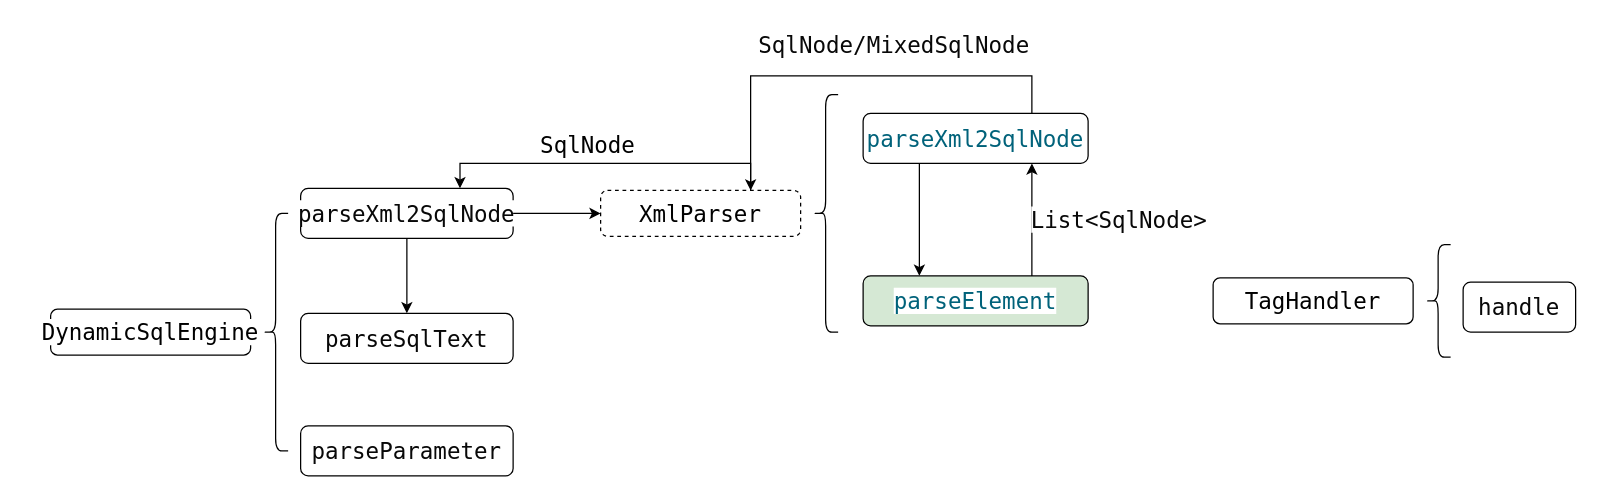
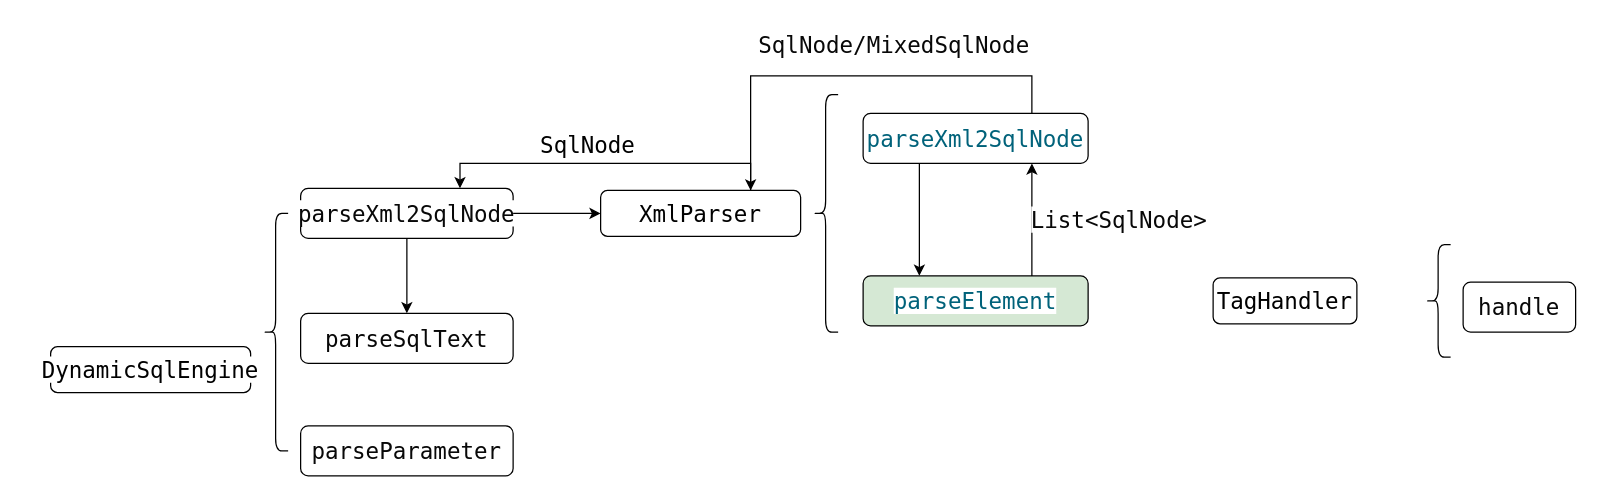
  <mxCell id="0" />
  <mxCell id="1" parent="0" />
  <mxCell id="2" value="" style="group" vertex="1" connectable="0" parent="1"><mxGeometry x="20" y="170" width="210" height="190" as="geometry" /></mxCell>
- <mxCell id="3" value="&lt;pre style=&quot;background-color:#ffffff;color:#080808;font-family:'JetBrains Mono',monospace;font-size:13.5pt;&quot;&gt;&lt;pre style=&quot;font-family: &amp;quot;JetBrains Mono&amp;quot;, monospace; font-size: 13.5pt;&quot;&gt;&lt;span style=&quot;color:#000000;&quot;&gt;DynamicSqlEngine&lt;/span&gt;&lt;/pre&gt;&lt;/pre&gt;" style="rounded=1;whiteSpace=wrap;html=1;fontSize=12;glass=0;strokeWidth=1;shadow=0;" vertex="1" parent="2"><mxGeometry x="20" y="76.67" width="160" height="36.67" as="geometry" /></mxCell>
+ <mxCell id="3" value="&lt;pre style=&quot;background-color:#ffffff;color:#080808;font-family:'JetBrains Mono',monospace;font-size:13.5pt;&quot;&gt;&lt;pre style=&quot;font-family: &amp;quot;JetBrains Mono&amp;quot;, monospace; font-size: 13.5pt;&quot;&gt;&lt;span style=&quot;color:#000000;&quot;&gt;DynamicSqlEngine&lt;/span&gt;&lt;/pre&gt;&lt;/pre&gt;" style="rounded=1;whiteSpace=wrap;html=1;fontSize=12;glass=0;strokeWidth=1;shadow=0;" vertex="1" parent="2"><mxGeometry x="20" y="106.67" width="160" height="36.67" as="geometry" /></mxCell>
  <mxCell id="4" value="" style="shape=curlyBracket;whiteSpace=wrap;html=1;rounded=1;" vertex="1" parent="2"><mxGeometry x="190" width="20" height="190" as="geometry" /></mxCell>
  <mxCell id="5" value="" style="group" vertex="1" connectable="0" parent="1"><mxGeometry x="240" y="20" width="1030" height="360" as="geometry" /></mxCell>
  <mxCell id="6" value="&lt;pre style=&quot;background-color:#ffffff;color:#080808;font-family:'JetBrains Mono',monospace;font-size:13.5pt;&quot;&gt;parseXml2SqlNode&lt;/pre&gt;" style="rounded=1;whiteSpace=wrap;html=1;" vertex="1" parent="5"><mxGeometry y="130" width="170" height="40" as="geometry" /></mxCell>
  <mxCell id="7" value="" style="group" vertex="1" connectable="0" parent="5"><mxGeometry x="220" y="55" width="210" height="190" as="geometry" /></mxCell>
- <mxCell id="8" value="&lt;pre style=&quot;background-color:#ffffff;color:#080808;font-family:'JetBrains Mono',monospace;font-size:13.5pt;&quot;&gt;&lt;pre style=&quot;font-family: &amp;quot;JetBrains Mono&amp;quot;, monospace; font-size: 13.5pt;&quot;&gt;&lt;span style=&quot;color:#000000;&quot;&gt;XmlParser&lt;/span&gt;&lt;/pre&gt;&lt;/pre&gt;" style="rounded=1;whiteSpace=wrap;html=1;fontSize=12;glass=0;strokeWidth=1;shadow=0;dashed=1;" vertex="1" parent="7"><mxGeometry x="20" y="76.67" width="160" height="36.67" as="geometry" /></mxCell>
+ <mxCell id="8" value="&lt;pre style=&quot;background-color:#ffffff;color:#080808;font-family:'JetBrains Mono',monospace;font-size:13.5pt;&quot;&gt;&lt;pre style=&quot;font-family: &amp;quot;JetBrains Mono&amp;quot;, monospace; font-size: 13.5pt;&quot;&gt;&lt;span style=&quot;color:#000000;&quot;&gt;XmlParser&lt;/span&gt;&lt;/pre&gt;&lt;/pre&gt;" style="rounded=1;whiteSpace=wrap;html=1;fontSize=12;glass=0;strokeWidth=1;shadow=0;" vertex="1" parent="7"><mxGeometry x="20" y="76.67" width="160" height="36.67" as="geometry" /></mxCell>
  <mxCell id="9" value="" style="shape=curlyBracket;whiteSpace=wrap;html=1;rounded=1;" vertex="1" parent="7"><mxGeometry x="190" width="20" height="190" as="geometry" /></mxCell>
  <mxCell id="10" value="&lt;pre style=&quot;background-color: rgb(255, 255, 255); color: rgb(8, 8, 8); font-family: &amp;quot;JetBrains Mono&amp;quot;, monospace; font-size: 13.5pt;&quot;&gt;&lt;span style=&quot;color: rgb(0, 0, 0);&quot;&gt;SqlNode&lt;/span&gt;&lt;/pre&gt;" style="text;html=1;strokeColor=none;fillColor=none;align=center;verticalAlign=middle;whiteSpace=wrap;rounded=0;" vertex="1" parent="7"><mxGeometry x="-20" y="25" width="60" height="30" as="geometry" /></mxCell>
  <mxCell id="11" style="edgeStyle=orthogonalEdgeStyle;rounded=0;orthogonalLoop=1;jettySize=auto;html=1;exitX=1;exitY=0.5;exitDx=0;exitDy=0;entryX=0;entryY=0.5;entryDx=0;entryDy=0;" edge="1" parent="5" source="6" target="8"><mxGeometry relative="1" as="geometry" /></mxCell>
  <mxCell id="12" style="edgeStyle=orthogonalEdgeStyle;rounded=0;orthogonalLoop=1;jettySize=auto;html=1;exitX=0.75;exitY=0;exitDx=0;exitDy=0;entryX=0.75;entryY=0;entryDx=0;entryDy=0;" edge="1" parent="5" source="19" target="8"><mxGeometry relative="1" as="geometry"><Array as="points"><mxPoint x="585" y="40" /><mxPoint x="360" y="40" /></Array></mxGeometry></mxCell>
  <mxCell id="13" value="&lt;pre style=&quot;background-color:#ffffff;color:#080808;font-family:'JetBrains Mono',monospace;font-size:13.5pt;&quot;&gt;&lt;br&gt;&lt;/pre&gt;" style="edgeStyle=orthogonalEdgeStyle;rounded=0;orthogonalLoop=1;jettySize=auto;html=1;exitX=0.75;exitY=0;exitDx=0;exitDy=0;entryX=0.75;entryY=0;entryDx=0;entryDy=0;" edge="1" parent="5" source="8" target="6"><mxGeometry relative="1" as="geometry" /></mxCell>
  <mxCell id="14" value="&lt;pre style=&quot;background-color:#ffffff;color:#080808;font-family:'JetBrains Mono',monospace;font-size:13.5pt;&quot;&gt;SqlNode/MixedSqlNode&lt;/pre&gt;" style="text;html=1;strokeColor=none;fillColor=none;align=center;verticalAlign=middle;whiteSpace=wrap;rounded=0;" vertex="1" parent="5"><mxGeometry x="370" width="210" height="30" as="geometry" /></mxCell>
  <mxCell id="15" value="&lt;pre style=&quot;background-color:#ffffff;color:#080808;font-family:'JetBrains Mono',monospace;font-size:13.5pt;&quot;&gt;&lt;pre style=&quot;font-family: &amp;quot;JetBrains Mono&amp;quot;, monospace; font-size: 13.5pt;&quot;&gt;parseSqlText&lt;/pre&gt;&lt;/pre&gt;" style="rounded=1;whiteSpace=wrap;html=1;" vertex="1" parent="5"><mxGeometry y="230" width="170" height="40" as="geometry" /></mxCell>
  <mxCell id="16" style="edgeStyle=orthogonalEdgeStyle;rounded=0;orthogonalLoop=1;jettySize=auto;html=1;exitX=0.5;exitY=1;exitDx=0;exitDy=0;entryX=0.5;entryY=0;entryDx=0;entryDy=0;" edge="1" parent="5" source="6" target="15"><mxGeometry relative="1" as="geometry" /></mxCell>
  <mxCell id="17" value="&lt;pre style=&quot;background-color:#ffffff;color:#080808;font-family:'JetBrains Mono',monospace;font-size:13.5pt;&quot;&gt;&lt;pre style=&quot;font-family: &amp;quot;JetBrains Mono&amp;quot;, monospace; font-size: 13.5pt;&quot;&gt;parseParameter&lt;/pre&gt;&lt;/pre&gt;" style="rounded=1;whiteSpace=wrap;html=1;" vertex="1" parent="5"><mxGeometry y="320" width="170" height="40" as="geometry" /></mxCell>
  <mxCell id="18" value="" style="group" vertex="1" connectable="0" parent="5"><mxGeometry x="450" y="70" width="580" height="245" as="geometry" /></mxCell>
  <mxCell id="19" value="&lt;pre style=&quot;background-color:#ffffff;color:#080808;font-family:'JetBrains Mono',monospace;font-size:13.5pt;&quot;&gt;&lt;span style=&quot;color:#00627a;&quot;&gt;parseXml2SqlNode&lt;/span&gt;&lt;/pre&gt;" style="rounded=1;whiteSpace=wrap;html=1;" vertex="1" parent="18"><mxGeometry width="180" height="40" as="geometry" /></mxCell>
  <mxCell id="20" style="edgeStyle=orthogonalEdgeStyle;rounded=0;orthogonalLoop=1;jettySize=auto;html=1;exitX=0.75;exitY=0;exitDx=0;exitDy=0;entryX=0.75;entryY=1;entryDx=0;entryDy=0;" edge="1" parent="18" source="21" target="19"><mxGeometry relative="1" as="geometry" /></mxCell>
  <mxCell id="21" value="&lt;pre style=&quot;background-color:#ffffff;color:#080808;font-family:'JetBrains Mono',monospace;font-size:13.5pt;&quot;&gt;&lt;span style=&quot;color:#00627a;&quot;&gt;parseElement&lt;/span&gt;&lt;/pre&gt;" style="rounded=1;whiteSpace=wrap;html=1;fillColor=#d5e8d4;" vertex="1" parent="18"><mxGeometry y="130" width="180" height="40" as="geometry" /></mxCell>
  <mxCell id="22" style="edgeStyle=orthogonalEdgeStyle;rounded=0;orthogonalLoop=1;jettySize=auto;html=1;exitX=0.25;exitY=1;exitDx=0;exitDy=0;entryX=0.25;entryY=0;entryDx=0;entryDy=0;" edge="1" parent="18" source="19" target="21"><mxGeometry relative="1" as="geometry" /></mxCell>
  <mxCell id="23" value="&lt;pre style=&quot;background-color:#ffffff;color:#080808;font-family:'JetBrains Mono',monospace;font-size:13.5pt;&quot;&gt;List&amp;lt;SqlNode&amp;gt;&lt;/pre&gt;" style="text;html=1;strokeColor=none;fillColor=none;align=center;verticalAlign=middle;whiteSpace=wrap;rounded=0;" vertex="1" parent="18"><mxGeometry x="140" y="70" width="130" height="30" as="geometry" /></mxCell>
  <mxCell id="24" value="" style="group" vertex="1" connectable="0" parent="18"><mxGeometry x="260" y="55" width="320" height="190" as="geometry" /></mxCell>
  <mxCell id="25" value="" style="group" vertex="1" connectable="0" parent="24"><mxGeometry width="210" height="190" as="geometry" /></mxCell>
- <mxCell id="26" value="&lt;pre style=&quot;background-color:#ffffff;color:#080808;font-family:'JetBrains Mono',monospace;font-size:13.5pt;&quot;&gt;&lt;pre style=&quot;font-family: &amp;quot;JetBrains Mono&amp;quot;, monospace; font-size: 13.5pt;&quot;&gt;&lt;span style=&quot;color:#000000;&quot;&gt;TagHandler&lt;/span&gt;&lt;/pre&gt;&lt;/pre&gt;" style="rounded=1;whiteSpace=wrap;html=1;fontSize=12;glass=0;strokeWidth=1;shadow=0;" vertex="1" parent="25"><mxGeometry x="20" y="76.67" width="160" height="36.67" as="geometry" /></mxCell>
+ <mxCell id="26" value="&lt;pre style=&quot;background-color:#ffffff;color:#080808;font-family:'JetBrains Mono',monospace;font-size:13.5pt;&quot;&gt;&lt;pre style=&quot;font-family: &amp;quot;JetBrains Mono&amp;quot;, monospace; font-size: 13.5pt;&quot;&gt;&lt;span style=&quot;color:#000000;&quot;&gt;TagHandler&lt;/span&gt;&lt;/pre&gt;&lt;/pre&gt;" style="rounded=1;whiteSpace=wrap;html=1;fontSize=12;glass=0;strokeWidth=1;shadow=0;" vertex="1" parent="25"><mxGeometry x="20" y="76.67" width="115" height="36.67" as="geometry" /></mxCell>
  <mxCell id="27" value="" style="shape=curlyBracket;whiteSpace=wrap;html=1;rounded=1;" vertex="1" parent="25"><mxGeometry x="190" y="50" width="20" height="90" as="geometry" /></mxCell>
  <mxCell id="28" value="&lt;pre style=&quot;background-color:#ffffff;color:#080808;font-family:'JetBrains Mono',monospace;font-size:13.5pt;&quot;&gt;handle&lt;/pre&gt;" style="rounded=1;whiteSpace=wrap;html=1;" vertex="1" parent="24"><mxGeometry x="220" y="80" width="90" height="40" as="geometry" /></mxCell>
